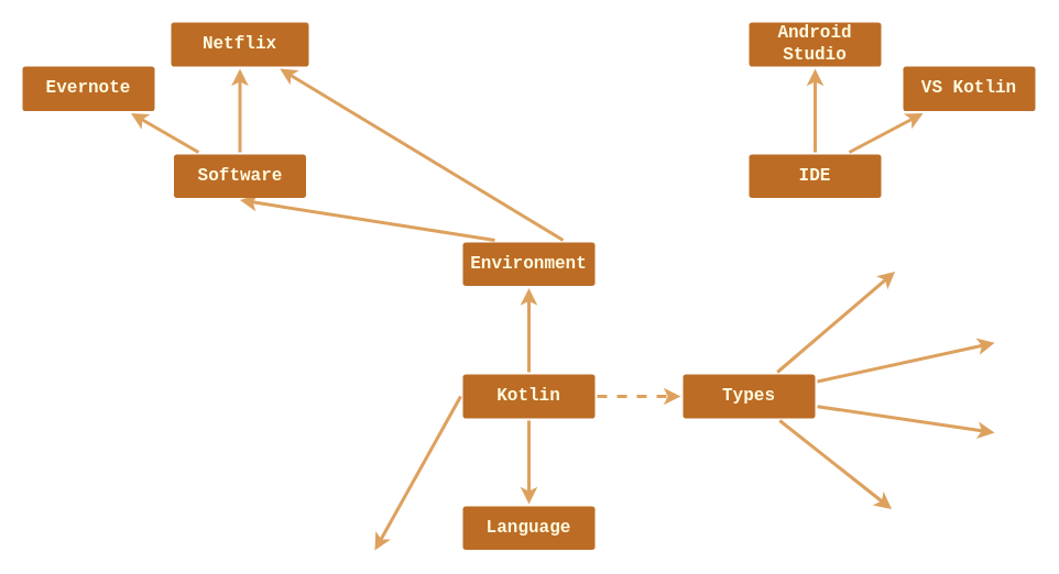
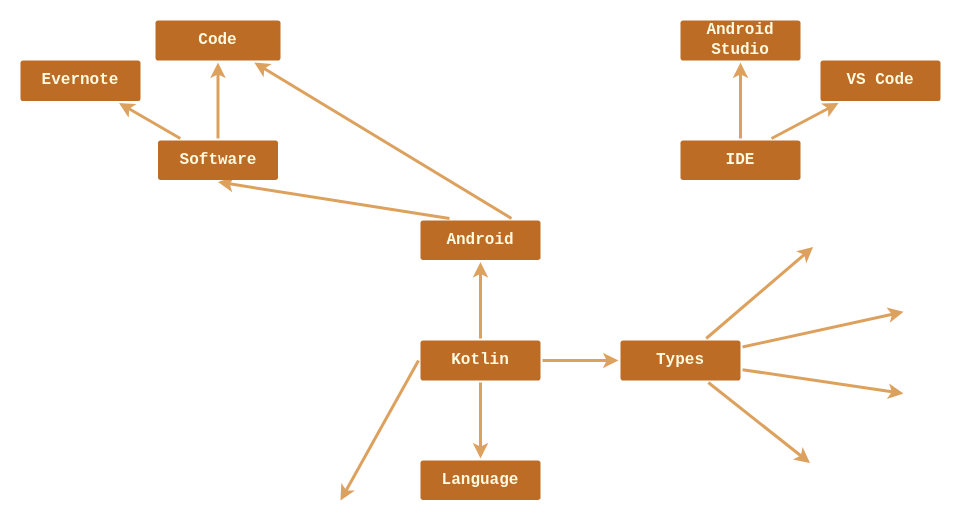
  <mxCell id="0" />
  <mxCell id="1" parent="0" />
  <mxCell id="2" value="" style="edgeStyle=none;rounded=1;jumpStyle=none;html=1;shadow=0;labelBackgroundColor=none;startArrow=none;startFill=0;endArrow=classic;endFill=1;jettySize=auto;orthogonalLoop=1;strokeColor=#DDA15E;strokeWidth=3;fontFamily=Courier New;fontSize=16;fontColor=default;spacing=5;fontStyle=1;exitX=0.25;exitY=0;exitDx=0;exitDy=0;entryX=0.5;entryY=1;entryDx=0;entryDy=0;" parent="1" source="18" target="7" edge="1"><mxGeometry relative="1" as="geometry"><mxPoint x="485" y="148" as="sourcePoint" /><mxPoint x="436" y="70" as="targetPoint" /></mxGeometry></mxCell>
- <mxCell id="3" value="" style="edgeStyle=none;rounded=1;jumpStyle=none;html=1;shadow=0;labelBackgroundColor=none;startArrow=none;startFill=0;endArrow=classic;endFill=1;jettySize=auto;orthogonalLoop=1;strokeColor=#DDA15E;strokeWidth=3;fontFamily=Courier New;fontSize=16;fontColor=default;spacing=5;fontStyle=1;dashed=1;" parent="1" source="6" target="12" edge="1"><mxGeometry relative="1" as="geometry" /></mxCell>
+ <mxCell id="3" value="" style="edgeStyle=none;rounded=1;jumpStyle=none;html=1;shadow=0;labelBackgroundColor=none;startArrow=none;startFill=0;endArrow=classic;endFill=1;jettySize=auto;orthogonalLoop=1;strokeColor=#DDA15E;strokeWidth=3;fontFamily=Courier New;fontSize=16;fontColor=default;spacing=5;fontStyle=1" parent="1" source="6" target="12" edge="1"><mxGeometry relative="1" as="geometry" /></mxCell>
  <mxCell id="4" value="" style="edgeStyle=none;rounded=1;jumpStyle=none;html=1;shadow=0;labelBackgroundColor=none;startArrow=none;startFill=0;endArrow=classic;endFill=1;jettySize=auto;orthogonalLoop=1;strokeColor=#DDA15E;strokeWidth=3;fontFamily=Courier New;fontSize=16;fontColor=default;spacing=5;fontStyle=1;entryX=0.5;entryY=0;entryDx=0;entryDy=0;" parent="1" source="6" target="25" edge="1"><mxGeometry relative="1" as="geometry"><mxPoint x="471.773" y="508.5" as="targetPoint" /></mxGeometry></mxCell>
  <mxCell id="5" value="" style="edgeStyle=none;rounded=1;jumpStyle=none;html=1;shadow=0;labelBackgroundColor=none;startArrow=none;startFill=0;endArrow=classic;endFill=1;jettySize=auto;orthogonalLoop=1;strokeColor=#DDA15E;strokeWidth=3;fontFamily=Courier New;fontSize=16;fontColor=default;spacing=5;fontStyle=1;exitX=0;exitY=0.5;exitDx=0;exitDy=0;" parent="1" source="6" edge="1"><mxGeometry relative="1" as="geometry"><mxPoint x="400" y="400" as="sourcePoint" /><mxPoint x="340" y="500" as="targetPoint" /></mxGeometry></mxCell>
  <mxCell id="6" value="Kotlin" style="rounded=1;whiteSpace=wrap;html=1;shadow=0;labelBackgroundColor=none;strokeColor=none;strokeWidth=3;fillColor=#BC6C25;fontFamily=Courier New;fontSize=16;fontColor=#FEFAE0;align=center;fontStyle=1;spacing=5;arcSize=7;perimeterSpacing=2;" parent="1" vertex="1"><mxGeometry x="420" y="340" width="120" height="40" as="geometry" /></mxCell>
  <mxCell id="7" value="Software" style="rounded=1;whiteSpace=wrap;html=1;shadow=0;labelBackgroundColor=none;strokeColor=none;strokeWidth=3;fillColor=#BC6C25;fontFamily=Courier New;fontSize=16;fontColor=#FEFAE0;align=center;spacing=5;fontStyle=1;arcSize=7;perimeterSpacing=2;" parent="1" vertex="1"><mxGeometry x="157.5" y="140" width="120" height="39.5" as="geometry" /></mxCell>
- <mxCell id="8" value="Netflix" style="rounded=1;whiteSpace=wrap;html=1;shadow=0;labelBackgroundColor=none;strokeColor=none;strokeWidth=3;fillColor=#BC6C25;fontFamily=Courier New;fontSize=16;fontColor=#FEFAE0;align=center;spacing=5;arcSize=7;perimeterSpacing=2;fontStyle=1" parent="1" vertex="1"><mxGeometry x="155" y="20" width="125" height="40" as="geometry" /></mxCell>
+ <mxCell id="8" value="Code" style="rounded=1;whiteSpace=wrap;html=1;shadow=0;labelBackgroundColor=none;strokeColor=none;strokeWidth=3;fillColor=#BC6C25;fontFamily=Courier New;fontSize=16;fontColor=#FEFAE0;align=center;spacing=5;arcSize=7;perimeterSpacing=2;fontStyle=1" parent="1" vertex="1"><mxGeometry x="155" y="20" width="125" height="40" as="geometry" /></mxCell>
  <mxCell id="9" value="" style="edgeStyle=none;rounded=1;jumpStyle=none;html=1;shadow=0;labelBackgroundColor=none;startArrow=none;startFill=0;endArrow=classic;endFill=1;jettySize=auto;orthogonalLoop=1;strokeColor=#DDA15E;strokeWidth=3;fontFamily=Courier New;fontSize=16;fontColor=default;spacing=5;fontStyle=1" parent="1" source="7" target="8" edge="1"><mxGeometry relative="1" as="geometry" /></mxCell>
  <mxCell id="10" value="Evernote" style="rounded=1;whiteSpace=wrap;html=1;shadow=0;labelBackgroundColor=none;strokeColor=none;strokeWidth=3;fillColor=#BC6C25;fontFamily=Courier New;fontSize=16;fontColor=#FEFAE0;align=center;spacing=5;arcSize=7;perimeterSpacing=2;fontStyle=1" parent="1" vertex="1"><mxGeometry x="20" y="60" width="120" height="40.5" as="geometry" /></mxCell>
  <mxCell id="11" value="" style="edgeStyle=none;rounded=1;jumpStyle=none;html=1;shadow=0;labelBackgroundColor=none;startArrow=none;startFill=0;endArrow=classic;endFill=1;jettySize=auto;orthogonalLoop=1;strokeColor=#DDA15E;strokeWidth=3;fontFamily=Courier New;fontSize=16;fontColor=default;spacing=5;fontStyle=1" parent="1" source="7" target="10" edge="1"><mxGeometry relative="1" as="geometry" /></mxCell>
  <mxCell id="12" value="Types" style="rounded=1;whiteSpace=wrap;html=1;shadow=0;labelBackgroundColor=none;strokeColor=none;strokeWidth=3;fillColor=#BC6C25;fontFamily=Courier New;fontSize=16;fontColor=#FEFAE0;align=center;spacing=5;fontStyle=1;arcSize=7;perimeterSpacing=2;" parent="1" vertex="1"><mxGeometry x="620" y="340" width="120" height="40" as="geometry" /></mxCell>
  <mxCell id="13" value="" style="edgeStyle=none;rounded=1;jumpStyle=none;html=1;shadow=0;labelBackgroundColor=none;startArrow=none;startFill=0;jettySize=auto;orthogonalLoop=1;strokeColor=#DDA15E;strokeWidth=3;fontFamily=Courier New;fontSize=16;fontColor=default;spacing=5;fontStyle=1;fillColor=#BC6C25;" parent="1" source="12" edge="1"><mxGeometry relative="1" as="geometry"><mxPoint x="809.554" y="462.5" as="targetPoint" /></mxGeometry></mxCell>
  <mxCell id="14" value="" style="edgeStyle=none;rounded=1;jumpStyle=none;html=1;shadow=0;labelBackgroundColor=none;startArrow=none;startFill=0;jettySize=auto;orthogonalLoop=1;strokeColor=#DDA15E;strokeWidth=3;fontFamily=Courier New;fontSize=16;fontColor=default;spacing=5;fontStyle=1;fillColor=#BC6C25;" parent="1" source="12" edge="1"><mxGeometry relative="1" as="geometry"><mxPoint x="903" y="393.078" as="targetPoint" /></mxGeometry></mxCell>
  <mxCell id="15" value="" style="edgeStyle=none;rounded=1;jumpStyle=none;html=1;shadow=0;labelBackgroundColor=none;startArrow=none;startFill=0;jettySize=auto;orthogonalLoop=1;strokeColor=#DDA15E;strokeWidth=3;fontFamily=Courier New;fontSize=16;fontColor=default;spacing=5;fontStyle=1;fillColor=#BC6C25;" parent="1" source="12" edge="1"><mxGeometry relative="1" as="geometry"><mxPoint x="903" y="311.312" as="targetPoint" /></mxGeometry></mxCell>
  <mxCell id="16" value="" style="edgeStyle=none;rounded=1;jumpStyle=none;html=1;shadow=0;labelBackgroundColor=none;startArrow=none;startFill=0;jettySize=auto;orthogonalLoop=1;strokeColor=#DDA15E;strokeWidth=3;fontFamily=Courier New;fontSize=16;fontColor=default;spacing=5;fontStyle=1;fillColor=#BC6C25;" parent="1" source="12" edge="1"><mxGeometry relative="1" as="geometry"><mxPoint x="812.612" y="246.5" as="targetPoint" /></mxGeometry></mxCell>
  <mxCell id="17" value="" style="edgeStyle=none;rounded=1;jumpStyle=none;html=1;shadow=0;labelBackgroundColor=none;startArrow=none;startFill=0;endArrow=classic;endFill=1;jettySize=auto;orthogonalLoop=1;strokeColor=#DDA15E;strokeWidth=3;fontFamily=Courier New;fontSize=16;fontColor=default;spacing=5;fontStyle=1;exitX=0.5;exitY=0;exitDx=0;exitDy=0;entryX=0.5;entryY=1;entryDx=0;entryDy=0;" edge="1" parent="1" source="6" target="18"><mxGeometry relative="1" as="geometry"><mxPoint x="545" y="208" as="sourcePoint" /><mxPoint x="565" y="130" as="targetPoint" /></mxGeometry></mxCell>
- <mxCell id="18" value="Environment" style="rounded=1;whiteSpace=wrap;html=1;shadow=0;labelBackgroundColor=none;strokeColor=none;strokeWidth=3;fillColor=#BC6C25;fontFamily=Courier New;fontSize=16;fontColor=#FEFAE0;align=center;spacing=5;fontStyle=1;arcSize=7;perimeterSpacing=2;" vertex="1" parent="1"><mxGeometry x="420" y="220" width="120" height="39.5" as="geometry" /></mxCell>
+ <mxCell id="18" value="Android" style="rounded=1;whiteSpace=wrap;html=1;shadow=0;labelBackgroundColor=none;strokeColor=none;strokeWidth=3;fillColor=#BC6C25;fontFamily=Courier New;fontSize=16;fontColor=#FEFAE0;align=center;spacing=5;fontStyle=1;arcSize=7;perimeterSpacing=2;" vertex="1" parent="1"><mxGeometry x="420" y="220" width="120" height="39.5" as="geometry" /></mxCell>
  <mxCell id="19" value="" style="edgeStyle=none;rounded=1;jumpStyle=none;html=1;shadow=0;labelBackgroundColor=none;startArrow=none;startFill=0;endArrow=classic;endFill=1;jettySize=auto;orthogonalLoop=1;strokeColor=#DDA15E;strokeWidth=3;fontFamily=Courier New;fontSize=16;fontColor=default;spacing=5;fontStyle=1;exitX=0.75;exitY=0;exitDx=0;exitDy=0;" edge="1" parent="1" source="18" target="8"><mxGeometry relative="1" as="geometry"><mxPoint x="569" y="156" as="sourcePoint" /><mxPoint x="540" y="200" as="targetPoint" /></mxGeometry></mxCell>
  <mxCell id="20" value="IDE" style="rounded=1;whiteSpace=wrap;html=1;shadow=0;labelBackgroundColor=none;strokeColor=none;strokeWidth=3;fillColor=#BC6C25;fontFamily=Courier New;fontSize=16;fontColor=#FEFAE0;align=center;spacing=5;fontStyle=1;arcSize=7;perimeterSpacing=2;" vertex="1" parent="1"><mxGeometry x="680" y="140" width="120" height="39.5" as="geometry" /></mxCell>
- <mxCell id="21" value="VS Kotlin" style="rounded=1;whiteSpace=wrap;html=1;shadow=0;labelBackgroundColor=none;strokeColor=none;strokeWidth=3;fillColor=#BC6C25;fontFamily=Courier New;fontSize=16;fontColor=#FEFAE0;align=center;spacing=5;arcSize=7;perimeterSpacing=2;fontStyle=1" vertex="1" parent="1"><mxGeometry x="820" y="60" width="120" height="40.5" as="geometry" /></mxCell>
+ <mxCell id="21" value="VS Code" style="rounded=1;whiteSpace=wrap;html=1;shadow=0;labelBackgroundColor=none;strokeColor=none;strokeWidth=3;fillColor=#BC6C25;fontFamily=Courier New;fontSize=16;fontColor=#FEFAE0;align=center;spacing=5;arcSize=7;perimeterSpacing=2;fontStyle=1" vertex="1" parent="1"><mxGeometry x="820" y="60" width="120" height="40.5" as="geometry" /></mxCell>
  <mxCell id="22" value="" style="edgeStyle=none;rounded=1;jumpStyle=none;html=1;shadow=0;labelBackgroundColor=none;startArrow=none;startFill=0;endArrow=classic;endFill=1;jettySize=auto;orthogonalLoop=1;strokeColor=#DDA15E;strokeWidth=3;fontFamily=Courier New;fontSize=16;fontColor=default;spacing=5;fontStyle=1;exitX=0.75;exitY=0;exitDx=0;exitDy=0;" edge="1" parent="1" target="21" source="20"><mxGeometry relative="1" as="geometry"><mxPoint x="800" y="90" as="sourcePoint" /></mxGeometry></mxCell>
  <mxCell id="23" value="Android Studio" style="rounded=1;whiteSpace=wrap;html=1;shadow=0;labelBackgroundColor=none;strokeColor=none;strokeWidth=3;fillColor=#BC6C25;fontFamily=Courier New;fontSize=16;fontColor=#FEFAE0;align=center;spacing=5;arcSize=7;perimeterSpacing=2;fontStyle=1" vertex="1" parent="1"><mxGeometry x="680" y="20" width="120" height="40" as="geometry" /></mxCell>
  <mxCell id="24" value="" style="edgeStyle=none;rounded=1;jumpStyle=none;html=1;shadow=0;labelBackgroundColor=none;startArrow=none;startFill=0;endArrow=classic;endFill=1;jettySize=auto;orthogonalLoop=1;strokeColor=#DDA15E;strokeWidth=3;fontFamily=Courier New;fontSize=16;fontColor=default;spacing=5;fontStyle=1;exitX=0.5;exitY=0;exitDx=0;exitDy=0;" edge="1" parent="1" target="23" source="20"><mxGeometry relative="1" as="geometry"><mxPoint x="760" y="100" as="sourcePoint" /></mxGeometry></mxCell>
  <mxCell id="25" value="Language" style="rounded=1;whiteSpace=wrap;html=1;shadow=0;labelBackgroundColor=none;strokeColor=none;strokeWidth=3;fillColor=#BC6C25;fontFamily=Courier New;fontSize=16;fontColor=#FEFAE0;align=center;spacing=5;fontStyle=1;arcSize=7;perimeterSpacing=2;" vertex="1" parent="1"><mxGeometry x="420" y="460" width="120" height="39.5" as="geometry" /></mxCell>
